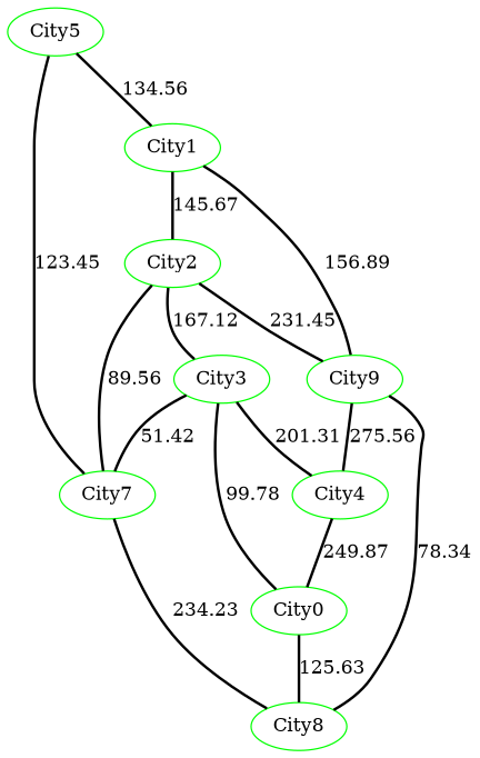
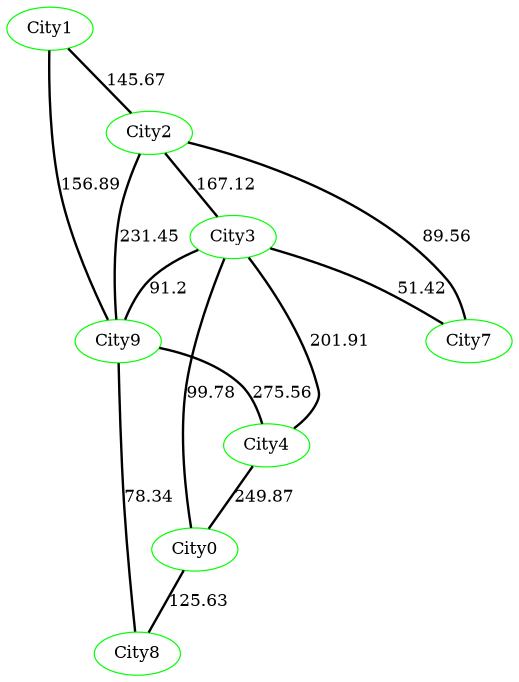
  strict graph {
    node [color=green]
    edge [style=bold]
    n1 [label=City1]
    n2 [label=City2]
    n3 [label=City9]
    n4 [label=City3]
    n5 [label=City7]
    n6 [label=City8]
    n7 [label=City4]
    n8 [label=City0]
-   n9 [label=City5]
    n1 -- n2 [label=145.67]
    n1 -- n3 [label=156.89]
    n2 -- n3 [label=231.45]
    n2 -- n4 [label=167.12]
    n2 -- n5 [label=89.56]
    n3 -- n6 [label=78.34]
    n3 -- n7 [label=275.56]
+   n4 -- n3 [label=91.2]
    n4 -- n5 [label=51.42]
-   n4 -- n7 [label=201.31]
+   n4 -- n7 [label=201.91]
    n4 -- n8 [label=99.78]
-   n5 -- n6 [label=234.23]
    n7 -- n8 [label=249.87]
    n8 -- n6 [label=125.63]
-   n9 -- n1 [label=134.56]
-   n9 -- n5 [label=123.45]
  }
